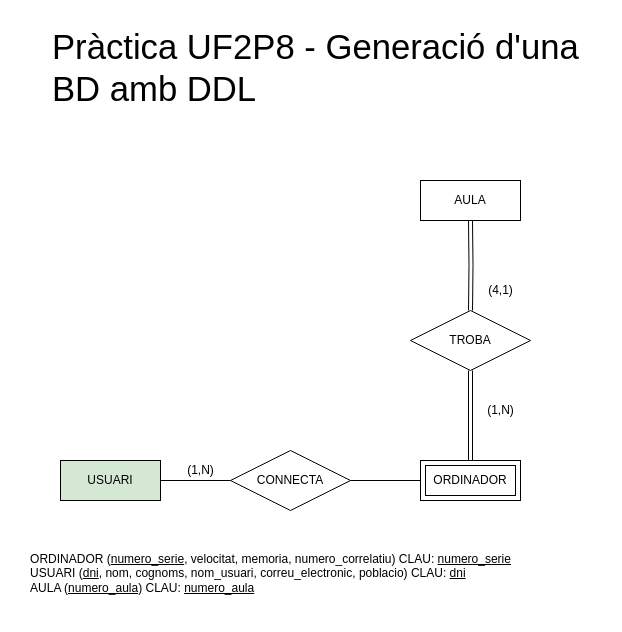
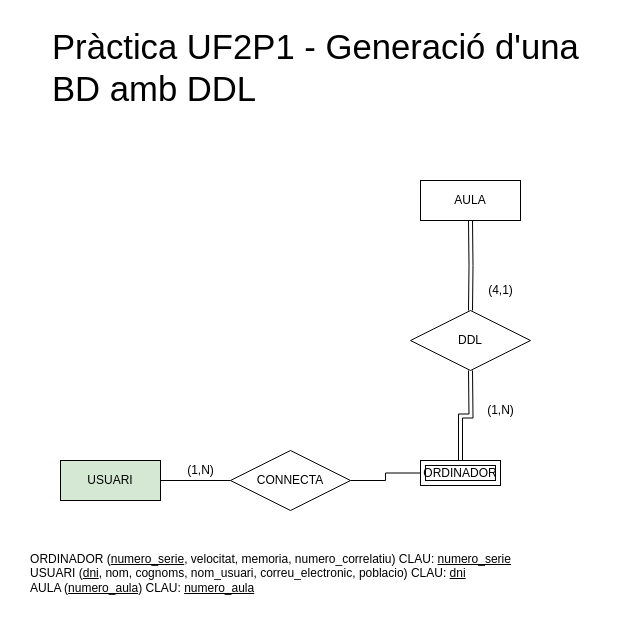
  <mxCell id="0" />
  <mxCell id="1" parent="0" />
- <mxCell id="2" value="&lt;span style=&quot;font-size: 26pt; font-family: arial; color: rgb(0, 0, 0); background-color: transparent; font-weight: 400; font-style: normal; font-variant: normal; text-decoration: none; vertical-align: baseline;&quot; id=&quot;docs-internal-guid-00cd43dc-7fff-35ba-08b6-17f907ad7761&quot;&gt;Pràctica UF2P8 - Generació d'una BD amb DDL&lt;/span&gt;" style="text;whiteSpace=wrap;html=1;" vertex="1" parent="1"><mxGeometry x="50" y="20" width="550" height="60" as="geometry" /></mxCell>
+ <mxCell id="2" value="&lt;span style=&quot;font-size: 26pt; font-family: arial; color: rgb(0, 0, 0); background-color: transparent; font-weight: 400; font-style: normal; font-variant: normal; text-decoration: none; vertical-align: baseline;&quot; id=&quot;docs-internal-guid-00cd43dc-7fff-35ba-08b6-17f907ad7761&quot;&gt;Pràctica UF2P1 - Generació d'una BD amb DDL&lt;/span&gt;" style="text;whiteSpace=wrap;html=1;" vertex="1" parent="1"><mxGeometry x="50" y="20" width="550" height="60" as="geometry" /></mxCell>
  <mxCell id="3" style="edgeStyle=orthogonalEdgeStyle;rounded=0;orthogonalLoop=1;jettySize=auto;html=1;entryX=0;entryY=0.5;entryDx=0;entryDy=0;endArrow=none;endFill=0;" edge="1" parent="1" source="4" target="8"><mxGeometry relative="1" as="geometry" /></mxCell>
  <mxCell id="4" value="USUARI" style="whiteSpace=wrap;html=1;align=center;fillColor=#d5e8d4;" vertex="1" parent="1"><mxGeometry x="60" y="460" width="100" height="40" as="geometry" /></mxCell>
- <mxCell id="5" value="ORDINADOR" style="shape=ext;margin=3;double=1;whiteSpace=wrap;html=1;align=center;" vertex="1" parent="1"><mxGeometry x="420" y="460" width="100" height="40" as="geometry" /></mxCell>
+ <mxCell id="5" value="ORDINADOR" style="shape=ext;margin=3;double=1;whiteSpace=wrap;html=1;align=center;" vertex="1" parent="1"><mxGeometry x="420" y="460" width="80" height="25" as="geometry" /></mxCell>
  <mxCell id="6" value="AULA" style="whiteSpace=wrap;html=1;align=center;" vertex="1" parent="1"><mxGeometry x="420" y="180" width="100" height="40" as="geometry" /></mxCell>
  <mxCell id="7" style="edgeStyle=orthogonalEdgeStyle;rounded=0;orthogonalLoop=1;jettySize=auto;html=1;entryX=0;entryY=0.5;entryDx=0;entryDy=0;endArrow=none;endFill=0;" edge="1" parent="1" source="8" target="5"><mxGeometry relative="1" as="geometry" /></mxCell>
  <mxCell id="8" value="CONNECTA" style="shape=rhombus;perimeter=rhombusPerimeter;whiteSpace=wrap;html=1;align=center;" vertex="1" parent="1"><mxGeometry x="230" y="450" width="120" height="60" as="geometry" /></mxCell>
  <mxCell id="9" value="" style="shape=link;html=1;rounded=0;endArrow=none;endFill=0;edgeStyle=orthogonalEdgeStyle;exitX=0.5;exitY=0;exitDx=0;exitDy=0;entryX=0.5;entryY=1;entryDx=0;entryDy=0;" edge="1" parent="1" source="5"><mxGeometry relative="1" as="geometry"><mxPoint x="450" y="410" as="sourcePoint" /><mxPoint x="470" y="370" as="targetPoint" /></mxGeometry></mxCell>
  <mxCell id="10" value="" style="shape=link;html=1;rounded=0;endArrow=none;endFill=0;edgeStyle=orthogonalEdgeStyle;exitX=0.5;exitY=0;exitDx=0;exitDy=0;entryX=0.5;entryY=1;entryDx=0;entryDy=0;" edge="1" parent="1" target="6"><mxGeometry relative="1" as="geometry"><mxPoint x="470" y="310" as="sourcePoint" /><mxPoint x="690" y="300" as="targetPoint" /></mxGeometry></mxCell>
  <mxCell id="11" value="" style="resizable=0;html=1;align=right;verticalAlign=bottom;" connectable="0" vertex="1" parent="10"><mxGeometry x="1" relative="1" as="geometry" /></mxCell>
  <mxCell id="12" value="(1,N)" style="text;html=1;align=center;verticalAlign=middle;resizable=0;points=[];autosize=1;strokeColor=none;fillColor=none;" vertex="1" parent="1"><mxGeometry x="180" y="460" width="40" height="20" as="geometry" /></mxCell>
- <mxCell id="13" value="TROBA" style="shape=rhombus;perimeter=rhombusPerimeter;whiteSpace=wrap;html=1;align=center;" vertex="1" parent="1"><mxGeometry x="410" y="310" width="120" height="60" as="geometry" /></mxCell>
+ <mxCell id="13" value="DDL" style="shape=rhombus;perimeter=rhombusPerimeter;whiteSpace=wrap;html=1;align=center;" vertex="1" parent="1"><mxGeometry x="410" y="310" width="120" height="60" as="geometry" /></mxCell>
  <mxCell id="14" value="(1,N)" style="text;html=1;align=center;verticalAlign=middle;resizable=0;points=[];autosize=1;strokeColor=none;fillColor=none;" vertex="1" parent="1"><mxGeometry x="480" y="400" width="40" height="20" as="geometry" /></mxCell>
  <mxCell id="15" value="(4,1)" style="text;html=1;align=center;verticalAlign=middle;resizable=0;points=[];autosize=1;strokeColor=none;fillColor=none;" vertex="1" parent="1"><mxGeometry x="480" y="280" width="40" height="20" as="geometry" /></mxCell>
  <mxCell id="16" value="&lt;div style=&quot;text-align: justify&quot;&gt;&lt;span&gt;ORDINADOR (&lt;/span&gt;&lt;u&gt;numero_serie&lt;/u&gt;&lt;span&gt;, velocitat, memoria, numero_correlatiu) CLAU: &lt;/span&gt;&lt;u&gt;numero_serie&lt;/u&gt;&lt;/div&gt;&lt;div style=&quot;text-align: justify&quot;&gt;USUARI (&lt;u&gt;dni&lt;/u&gt;, nom, cognoms, nom_usuari, correu_electronic, poblacio) CLAU: &lt;u&gt;dni&lt;/u&gt;&lt;/div&gt;&lt;div style=&quot;text-align: justify&quot;&gt;AULA (&lt;u&gt;numero_aula)&lt;/u&gt; CLAU: &lt;u&gt;numero_aula&lt;/u&gt;&lt;/div&gt;&lt;u&gt;&lt;div style=&quot;text-align: justify&quot;&gt;&lt;br&gt;&lt;/div&gt;&lt;/u&gt;" style="text;html=1;align=center;verticalAlign=middle;resizable=0;points=[];autosize=1;strokeColor=none;fillColor=none;" vertex="1" parent="1"><mxGeometry y="550" width="500" height="60" as="geometry" x="20" /></mxCell>
